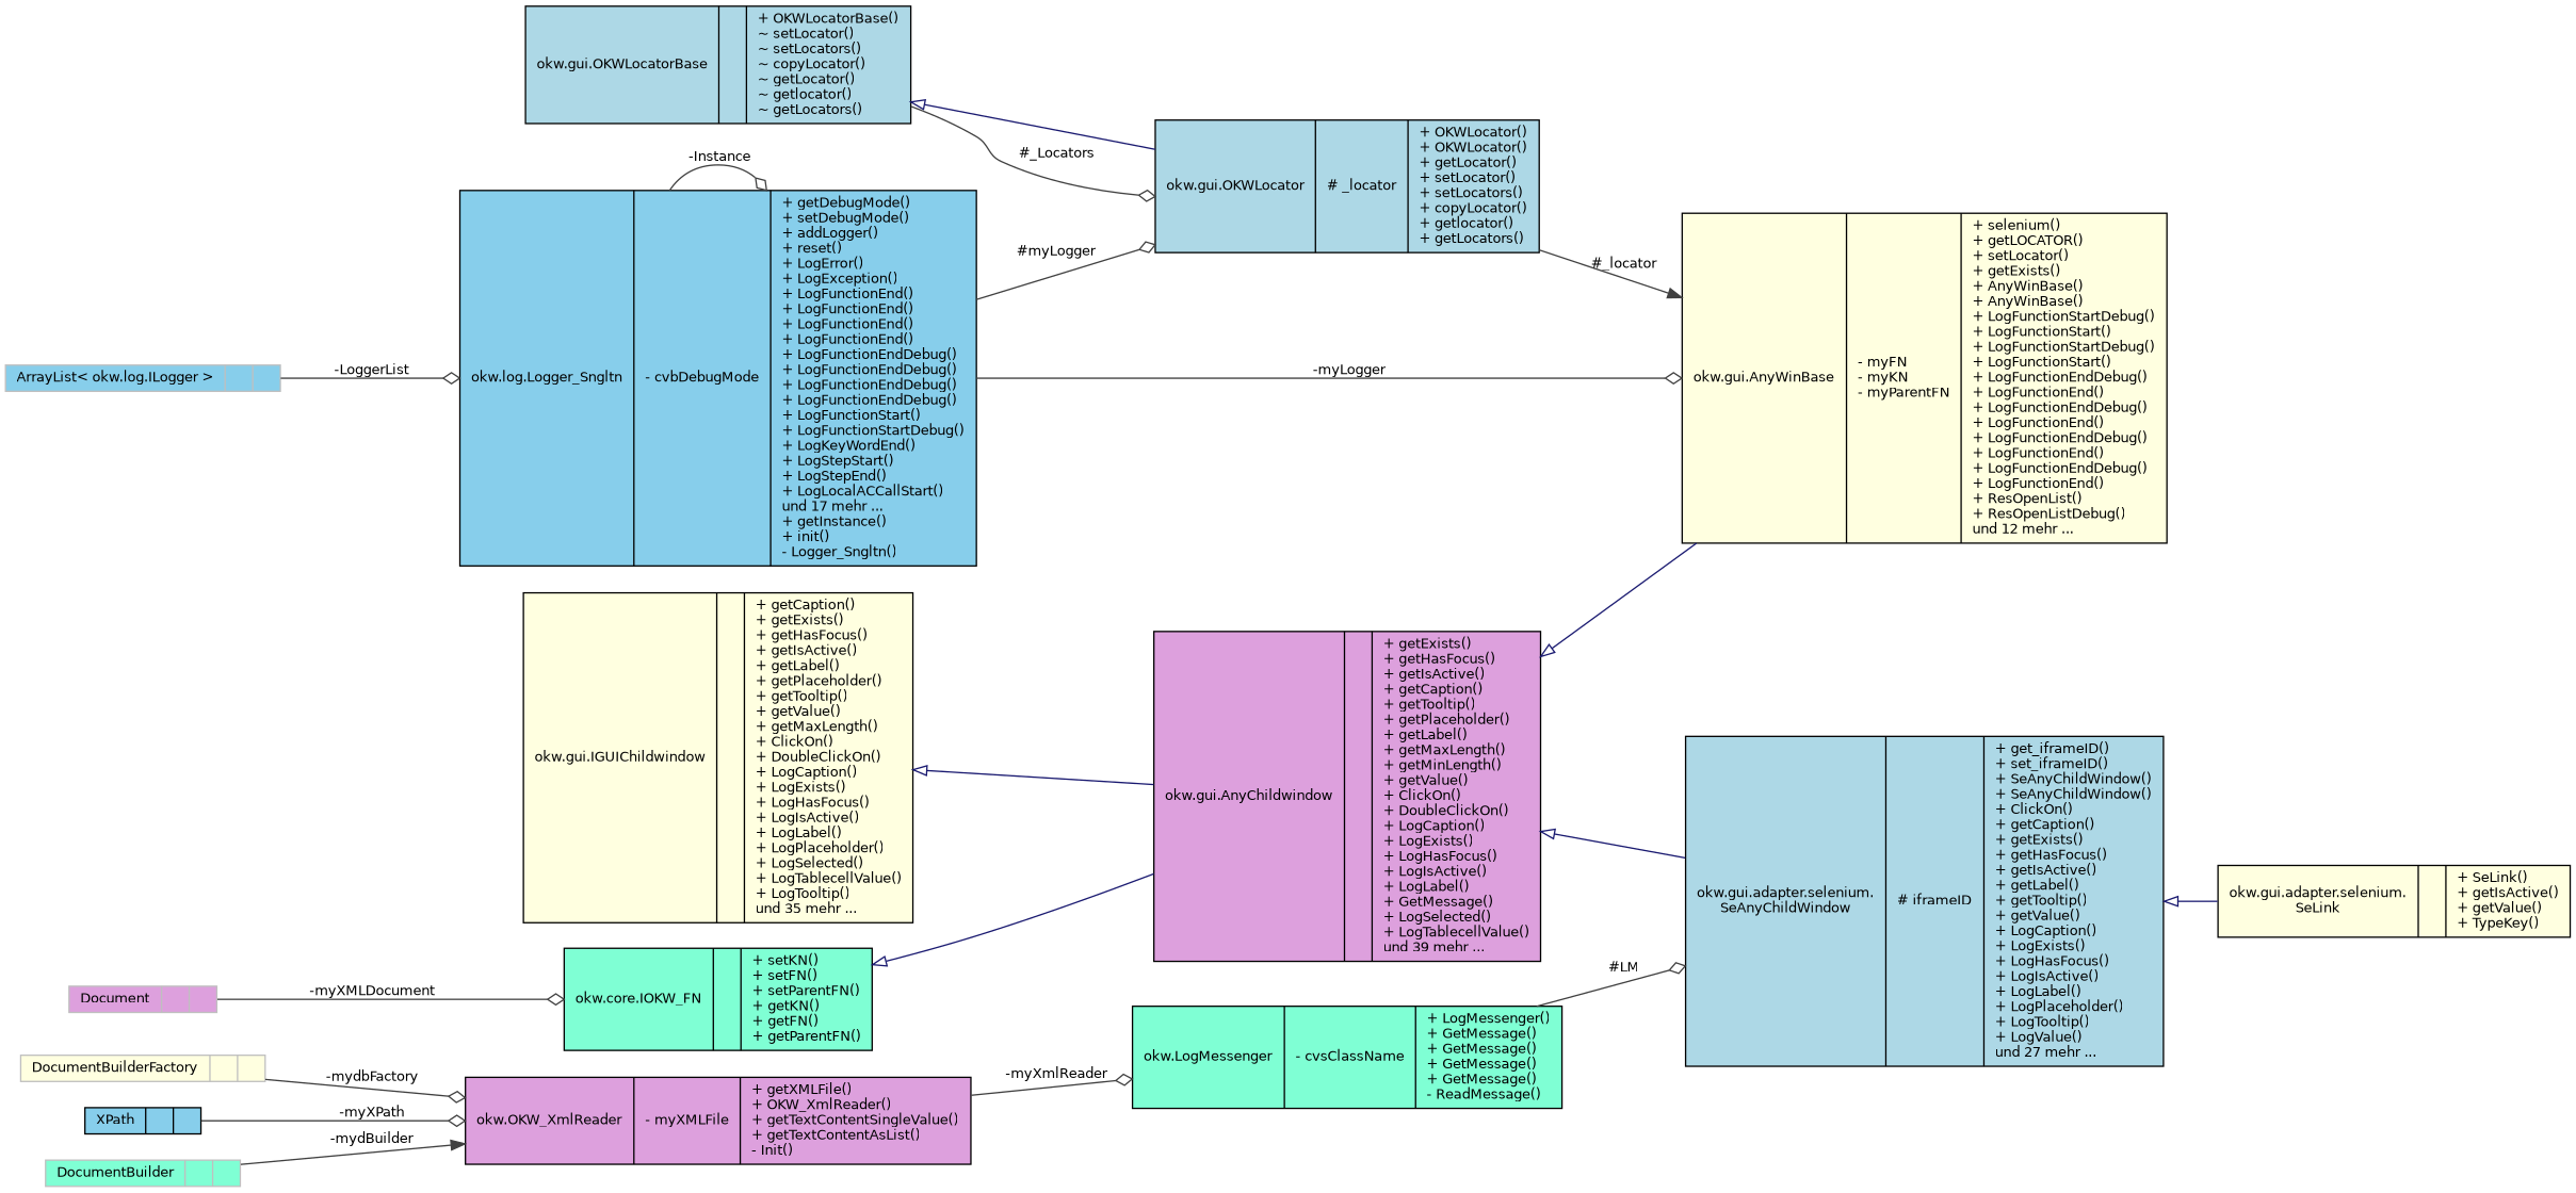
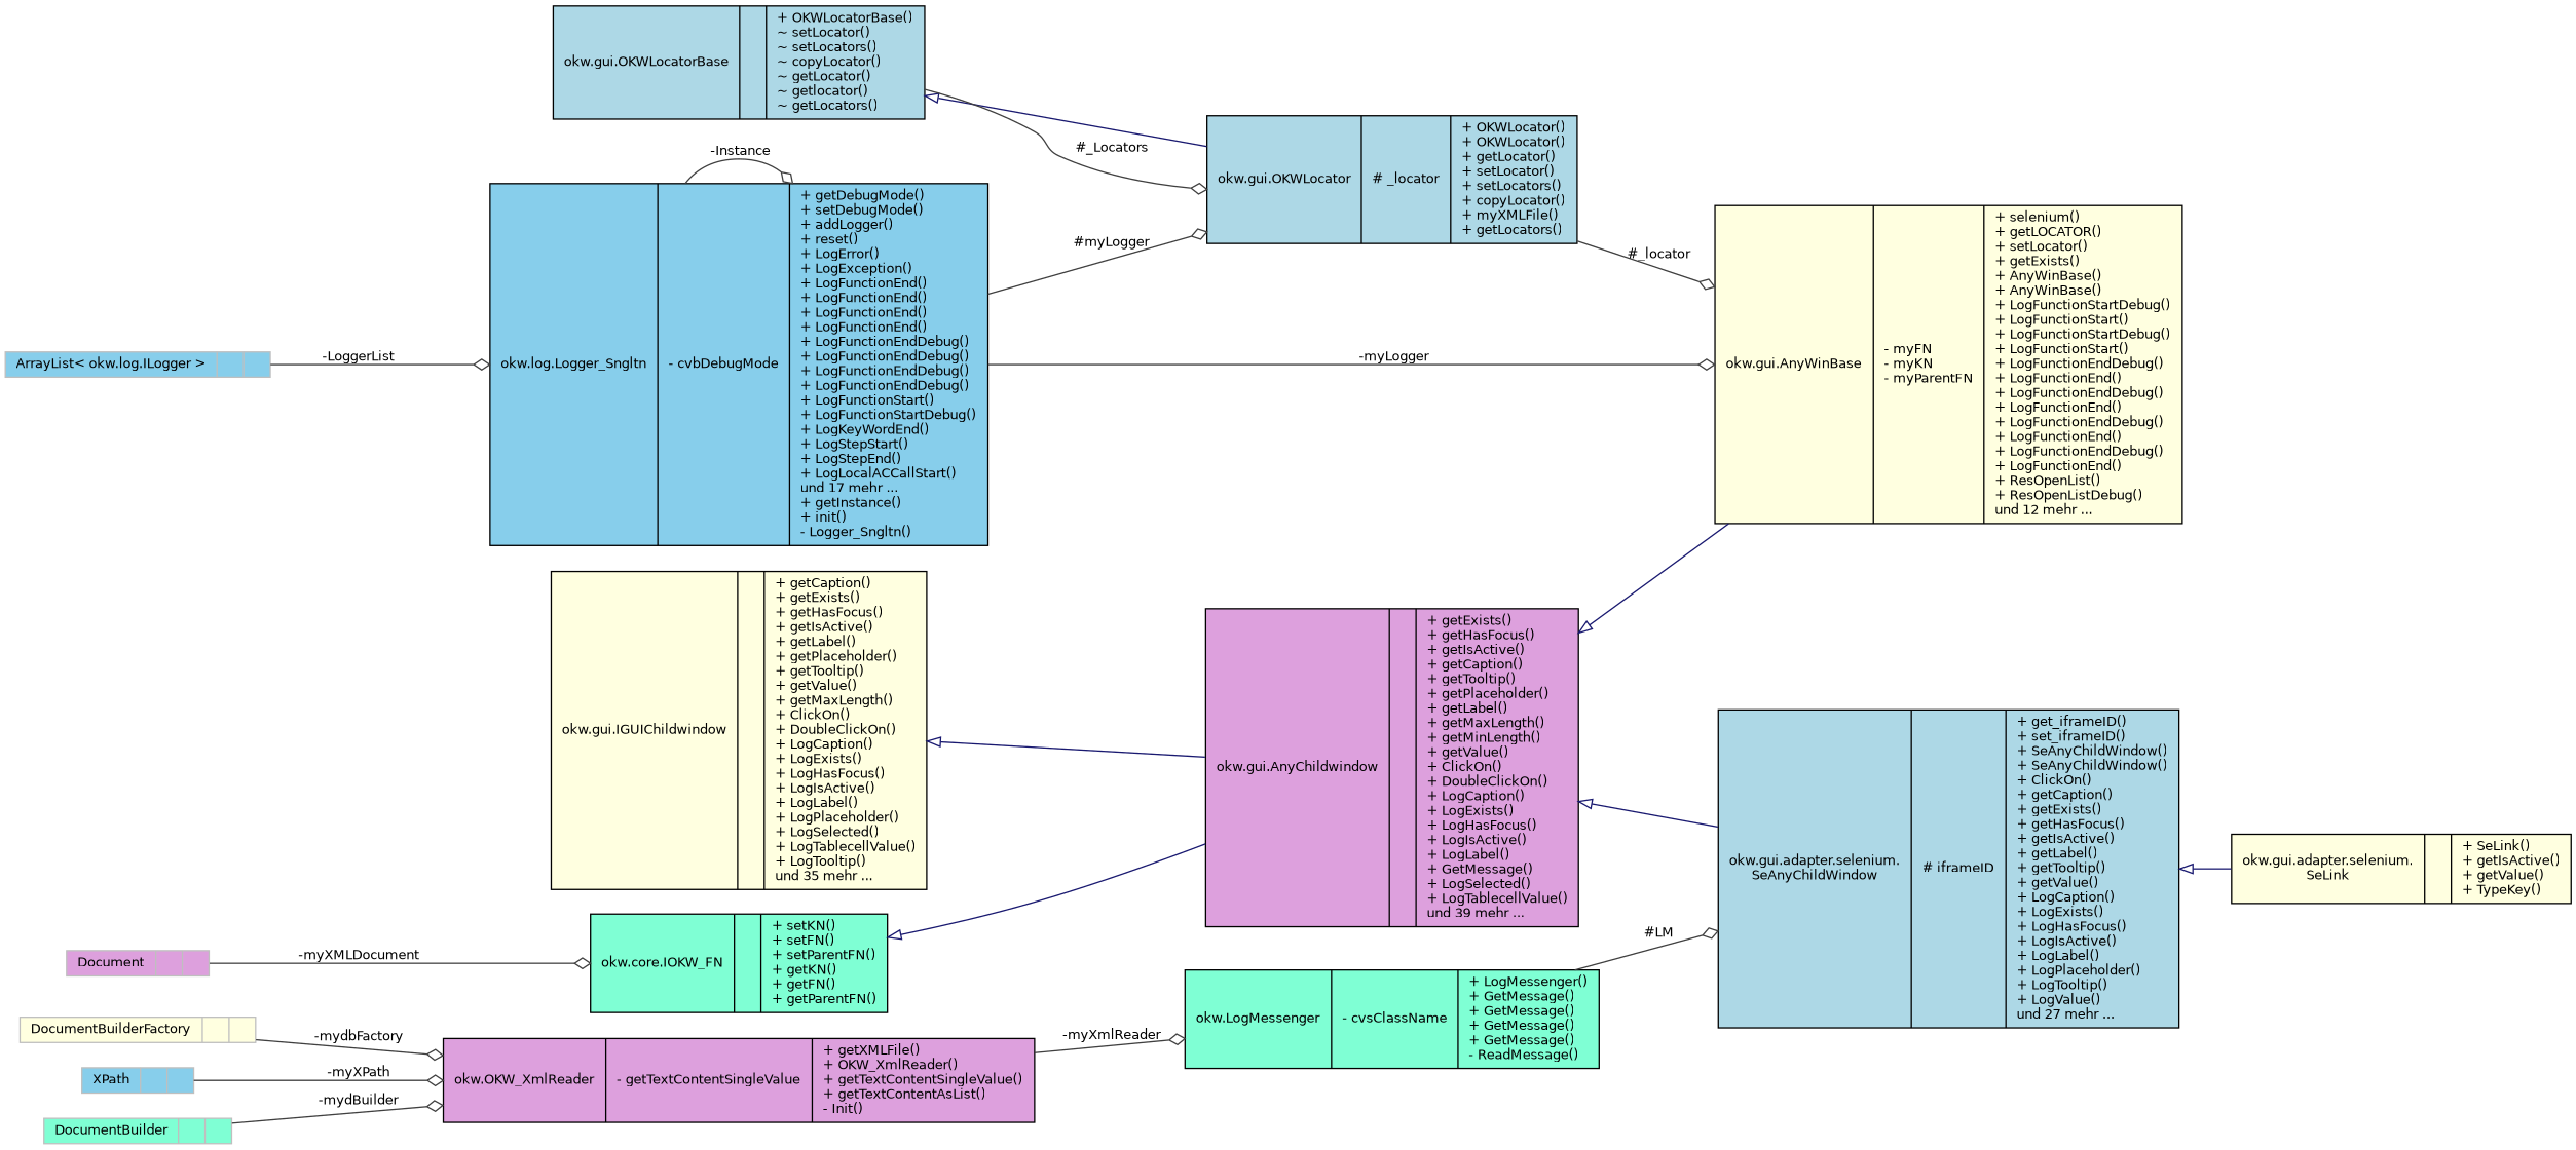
  digraph {
    rankdir=LR
    node [color=black fillcolor=lightyellow fontname=Helvetica fontsize=10 shape=record style=filled]
    edge [color=grey25 fontname=Helvetica fontsize=10 labelfontname=Helvetica labelfontsize=10 style=solid arrowhead=odiamond]
    n1 [fontcolor=black height=0.2 label="{okw.gui.adapter.selenium.\lSeLink\n||+ SeLink()\l+ getIsActive()\l+ getValue()\l+ TypeKey()\l}" width=0.4]
    n2 [fillcolor=lightblue height=0.2 label="{okw.gui.adapter.selenium.\lSeAnyChildWindow\n|# iframeID\l|+ get_iframeID()\l+ set_iframeID()\l+ SeAnyChildWindow()\l+ SeAnyChildWindow()\l+ ClickOn()\l+ getCaption()\l+ getExists()\l+ getHasFocus()\l+ getIsActive()\l+ getLabel()\l+ getTooltip()\l+ getValue()\l+ LogCaption()\l+ LogExists()\l+ LogHasFocus()\l+ LogIsActive()\l+ LogLabel()\l+ LogPlaceholder()\l+ LogTooltip()\l+ LogValue()\lund 27 mehr ...\l}" width=0.4]
    n3 [fillcolor=plum height=0.2 label="{okw.gui.AnyChildwindow\n||+ getExists()\l+ getHasFocus()\l+ getIsActive()\l+ getCaption()\l+ getTooltip()\l+ getPlaceholder()\l+ getLabel()\l+ getMaxLength()\l+ getMinLength()\l+ getValue()\l+ ClickOn()\l+ DoubleClickOn()\l+ LogCaption()\l+ LogExists()\l+ LogHasFocus()\l+ LogIsActive()\l+ LogLabel()\l+ GetMessage()\l+ LogSelected()\l+ LogTablecellValue()\lund 39 mehr ...\l}" width=0.4]
    n4 [height=0.2 label="{okw.gui.AnyWinBase\n|- myFN\l- myKN\l- myParentFN\l|+ selenium()\l+ getLOCATOR()\l+ setLocator()\l+ getExists()\l+ AnyWinBase()\l+ AnyWinBase()\l+ LogFunctionStartDebug()\l+ LogFunctionStart()\l+ LogFunctionStartDebug()\l+ LogFunctionStart()\l+ LogFunctionEndDebug()\l+ LogFunctionEnd()\l+ LogFunctionEndDebug()\l+ LogFunctionEnd()\l+ LogFunctionEndDebug()\l+ LogFunctionEnd()\l+ LogFunctionEndDebug()\l+ LogFunctionEnd()\l+ ResOpenList()\l+ ResOpenListDebug()\lund 12 mehr ...\l}" width=0.4]
-   n5 [fillcolor=lightblue height=0.2 label="{okw.gui.OKWLocator\n|# _locator\l|+ OKWLocator()\l+ OKWLocator()\l+ getLocator()\l+ setLocator()\l+ setLocators()\l+ copyLocator()\l+ getlocator()\l+ getLocators()\l}" width=0.4]
+   n5 [fillcolor=lightblue height=0.2 label="{okw.gui.OKWLocator\n|# _locator\l|+ OKWLocator()\l+ OKWLocator()\l+ getLocator()\l+ setLocator()\l+ setLocators()\l+ copyLocator()\l+ myXMLFile()\l+ getLocators()\l}" width=0.4]
    n6 [fillcolor=lightblue height=0.2 label="{okw.gui.OKWLocatorBase\n||+ OKWLocatorBase()\l~ setLocator()\l~ setLocators()\l~ copyLocator()\l~ getLocator()\l~ getlocator()\l~ getLocators()\l}" width=0.4]
    n7 [fillcolor=skyblue height=0.2 label="{okw.log.Logger_Sngltn\n|- cvbDebugMode\l|+ getDebugMode()\l+ setDebugMode()\l+ addLogger()\l+ reset()\l+ LogError()\l+ LogException()\l+ LogFunctionEnd()\l+ LogFunctionEnd()\l+ LogFunctionEnd()\l+ LogFunctionEnd()\l+ LogFunctionEndDebug()\l+ LogFunctionEndDebug()\l+ LogFunctionEndDebug()\l+ LogFunctionEndDebug()\l+ LogFunctionStart()\l+ LogFunctionStartDebug()\l+ LogKeyWordEnd()\l+ LogStepStart()\l+ LogStepEnd()\l+ LogLocalACCallStart()\lund 17 mehr ...\l+ getInstance()\l+ init()\l- Logger_Sngltn()\l}" width=0.4]
    n8 [color=grey75 fillcolor=skyblue height=0.2 label="{ArrayList\< okw.log.ILogger \>\n||}" width=0.4]
    n9 [height=0.2 label="{okw.gui.IGUIChildwindow\n||+ getCaption()\l+ getExists()\l+ getHasFocus()\l+ getIsActive()\l+ getLabel()\l+ getPlaceholder()\l+ getTooltip()\l+ getValue()\l+ getMaxLength()\l+ ClickOn()\l+ DoubleClickOn()\l+ LogCaption()\l+ LogExists()\l+ LogHasFocus()\l+ LogIsActive()\l+ LogLabel()\l+ LogPlaceholder()\l+ LogSelected()\l+ LogTablecellValue()\l+ LogTooltip()\lund 35 mehr ...\l}" width=0.4]
    n10 [fillcolor=aquamarine height=0.2 label="{okw.core.IOKW_FN\n||+ setKN()\l+ setFN()\l+ setParentFN()\l+ getKN()\l+ getFN()\l+ getParentFN()\l}" width=0.4]
    n11 [fillcolor=aquamarine height=0.2 label="{okw.LogMessenger\n|- cvsClassName\l|+ LogMessenger()\l+ GetMessage()\l+ GetMessage()\l+ GetMessage()\l+ GetMessage()\l- ReadMessage()\l}" width=0.4]
-   n12 [fillcolor=plum height=0.2 label="{okw.OKW_XmlReader\n|- myXMLFile\l|+ getXMLFile()\l+ OKW_XmlReader()\l+ getTextContentSingleValue()\l+ getTextContentAsList()\l- Init()\l}" width=0.4]
+   n12 [fillcolor=plum height=0.2 label="{okw.OKW_XmlReader\n|- getTextContentSingleValue\l|+ getXMLFile()\l+ OKW_XmlReader()\l+ getTextContentSingleValue()\l+ getTextContentAsList()\l- Init()\l}" width=0.4]
    n13 [color=grey75 height=0.2 label="{DocumentBuilderFactory\n||}" width=0.4]
-   n14 [fillcolor=skyblue height=0.2 label="{XPath\n||}" width=0.4]
+   n14 [color=grey75 fillcolor=skyblue height=0.2 label="{XPath\n||}" width=0.4]
    n15 [color=grey75 fillcolor=aquamarine height=0.2 label="{DocumentBuilder\n||}" width=0.4]
    n16 [color=grey75 fillcolor=plum height=0.2 label="{Document\n||}" width=0.4]
    n2 -> n1 [arrowtail=onormal color=midnightblue dir=back arrowhead=""]
    n3 -> n2 [arrowtail=onormal color=midnightblue dir=back arrowhead=""]
    n3 -> n4 [arrowtail=onormal color=midnightblue dir=back arrowhead=""]
-   n5 -> n4 [arrowhead=normal label=" #_locator"]
+   n5 -> n4 [label=" #_locator"]
    n6 -> n5 [arrowtail=onormal color=midnightblue dir=back arrowhead=""]
    n6 -> n5 [label=" #_Locators"]
    n7 -> n4 [label=" -myLogger"]
    n7 -> n5 [label=" #myLogger"]
    n7 -> n7 [label=" -Instance"]
    n8 -> n7 [label=" -LoggerList"]
    n9 -> n3 [arrowtail=onormal color=midnightblue dir=back arrowhead=""]
    n10 -> n3 [arrowtail=onormal color=midnightblue dir=back arrowhead=""]
    n11 -> n2 [label=" #LM"]
    n12 -> n11 [label=" -myXmlReader"]
    n13 -> n12 [label=" -mydbFactory"]
    n14 -> n12 [label=" -myXPath"]
-   n15 -> n12 [arrowhead=normal label=" -mydBuilder"]
+   n15 -> n12 [label=" -mydBuilder"]
    n16 -> n10 [label=" -myXMLDocument"]
  }
